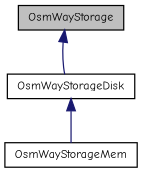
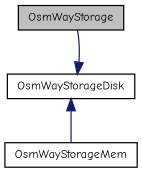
  digraph {
    fontname="Comic Neue"
    node [color=black fontname="Comic Neue" fontsize=10 shape=record]
    edge [color=midnightblue dir=back fontname="Comic Neue" fontsize=10 labelfontname=FreeSans labelfontsize=10 style=solid]
    n1 [fillcolor=grey75 fontcolor=black height=0.2 label=OsmWayStorage style=filled width=0.4]
    n2 [height=0.2 label=OsmWayStorageDisk width=0.4]
    n3 [height=0.2 label=OsmWayStorageMem width=0.4]
-   n1 -> n2
+   n2 -> n1
    n2 -> n3
  }
